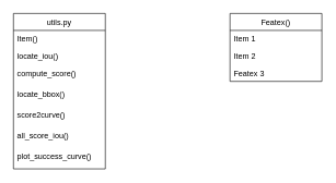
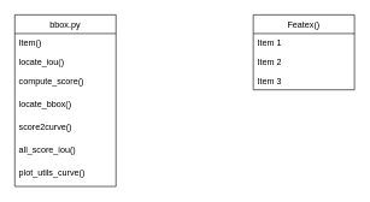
  <mxCell id="0" />
  <mxCell id="1" parent="0" />
- <mxCell id="2" value="utils.py" style="swimlane;fontStyle=0;childLayout=stackLayout;horizontal=1;startSize=26;horizontalStack=0;resizeParent=1;resizeParentMax=0;resizeLast=0;collapsible=1;marginBottom=0;" vertex="1" parent="1"><mxGeometry x="20" y="20" width="140" height="238" as="geometry"><mxRectangle x="220" y="160" width="70" height="26" as="alternateBounds" /></mxGeometry></mxCell>
+ <mxCell id="2" value="bbox.py" style="swimlane;fontStyle=0;childLayout=stackLayout;horizontal=1;startSize=26;horizontalStack=0;resizeParent=1;resizeParentMax=0;resizeLast=0;collapsible=1;marginBottom=0;" vertex="1" parent="1"><mxGeometry x="20" y="20" width="140" height="238" as="geometry"><mxRectangle x="220" y="160" width="70" height="26" as="alternateBounds" /></mxGeometry></mxCell>
  <mxCell id="3" value="Item()" style="text;strokeColor=none;fillColor=none;align=left;verticalAlign=top;spacingLeft=4;spacingRight=4;overflow=hidden;rotatable=0;points=[[0,0.5],[1,0.5]];portConstraint=eastwest;" vertex="1" parent="2"><mxGeometry y="26" width="140" height="26" as="geometry" /></mxCell>
  <mxCell id="4" value="locate_iou()" style="text;strokeColor=none;fillColor=none;align=left;verticalAlign=top;spacingLeft=4;spacingRight=4;overflow=hidden;rotatable=0;points=[[0,0.5],[1,0.5]];portConstraint=eastwest;" vertex="1" parent="2"><mxGeometry y="52" width="140" height="26" as="geometry" /></mxCell>
  <mxCell id="5" value="compute_score()" style="text;strokeColor=none;fillColor=none;align=left;verticalAlign=top;spacingLeft=4;spacingRight=4;overflow=hidden;rotatable=0;points=[[0,0.5],[1,0.5]];portConstraint=eastwest;" vertex="1" parent="2"><mxGeometry y="78" width="140" height="32" as="geometry" /></mxCell>
  <mxCell id="6" value="locate_bbox()" style="text;strokeColor=none;fillColor=none;align=left;verticalAlign=top;spacingLeft=4;spacingRight=4;overflow=hidden;rotatable=0;points=[[0,0.5],[1,0.5]];portConstraint=eastwest;" vertex="1" parent="2"><mxGeometry y="110" width="140" height="32" as="geometry" /></mxCell>
  <mxCell id="7" value="score2curve()" style="text;strokeColor=none;fillColor=none;align=left;verticalAlign=top;spacingLeft=4;spacingRight=4;overflow=hidden;rotatable=0;points=[[0,0.5],[1,0.5]];portConstraint=eastwest;" vertex="1" parent="2"><mxGeometry y="142" width="140" height="32" as="geometry" /></mxCell>
  <mxCell id="8" value="all_score_iou()" style="text;strokeColor=none;fillColor=none;align=left;verticalAlign=top;spacingLeft=4;spacingRight=4;overflow=hidden;rotatable=0;points=[[0,0.5],[1,0.5]];portConstraint=eastwest;" vertex="1" parent="2"><mxGeometry y="174" width="140" height="32" as="geometry" /></mxCell>
- <mxCell id="9" value="plot_success_curve()" style="text;strokeColor=none;fillColor=none;align=left;verticalAlign=top;spacingLeft=4;spacingRight=4;overflow=hidden;rotatable=0;points=[[0,0.5],[1,0.5]];portConstraint=eastwest;" vertex="1" parent="2"><mxGeometry y="206" width="140" height="32" as="geometry" /></mxCell>
+ <mxCell id="9" value="plot_utils_curve()" style="text;strokeColor=none;fillColor=none;align=left;verticalAlign=top;spacingLeft=4;spacingRight=4;overflow=hidden;rotatable=0;points=[[0,0.5],[1,0.5]];portConstraint=eastwest;" vertex="1" parent="2"><mxGeometry y="206" width="140" height="32" as="geometry" /></mxCell>
  <mxCell id="10" value="Featex()" style="swimlane;fontStyle=0;childLayout=stackLayout;horizontal=1;startSize=26;horizontalStack=0;resizeParent=1;resizeParentMax=0;resizeLast=0;collapsible=1;marginBottom=0;" vertex="1" parent="1"><mxGeometry x="350" y="20" width="140" height="104" as="geometry" /></mxCell>
  <mxCell id="11" value="Item 1" style="text;strokeColor=none;fillColor=none;align=left;verticalAlign=top;spacingLeft=4;spacingRight=4;overflow=hidden;rotatable=0;points=[[0,0.5],[1,0.5]];portConstraint=eastwest;" vertex="1" parent="10"><mxGeometry y="26" width="140" height="26" as="geometry" /></mxCell>
  <mxCell id="12" value="Item 2" style="text;strokeColor=none;fillColor=none;align=left;verticalAlign=top;spacingLeft=4;spacingRight=4;overflow=hidden;rotatable=0;points=[[0,0.5],[1,0.5]];portConstraint=eastwest;" vertex="1" parent="10"><mxGeometry y="52" width="140" height="26" as="geometry" /></mxCell>
- <mxCell id="13" value="Featex 3" style="text;strokeColor=none;fillColor=none;align=left;verticalAlign=top;spacingLeft=4;spacingRight=4;overflow=hidden;rotatable=0;points=[[0,0.5],[1,0.5]];portConstraint=eastwest;" vertex="1" parent="10"><mxGeometry y="78" width="140" height="26" as="geometry" /></mxCell>
+ <mxCell id="13" value="Item 3" style="text;strokeColor=none;fillColor=none;align=left;verticalAlign=top;spacingLeft=4;spacingRight=4;overflow=hidden;rotatable=0;points=[[0,0.5],[1,0.5]];portConstraint=eastwest;" vertex="1" parent="10"><mxGeometry y="78" width="140" height="26" as="geometry" /></mxCell>
